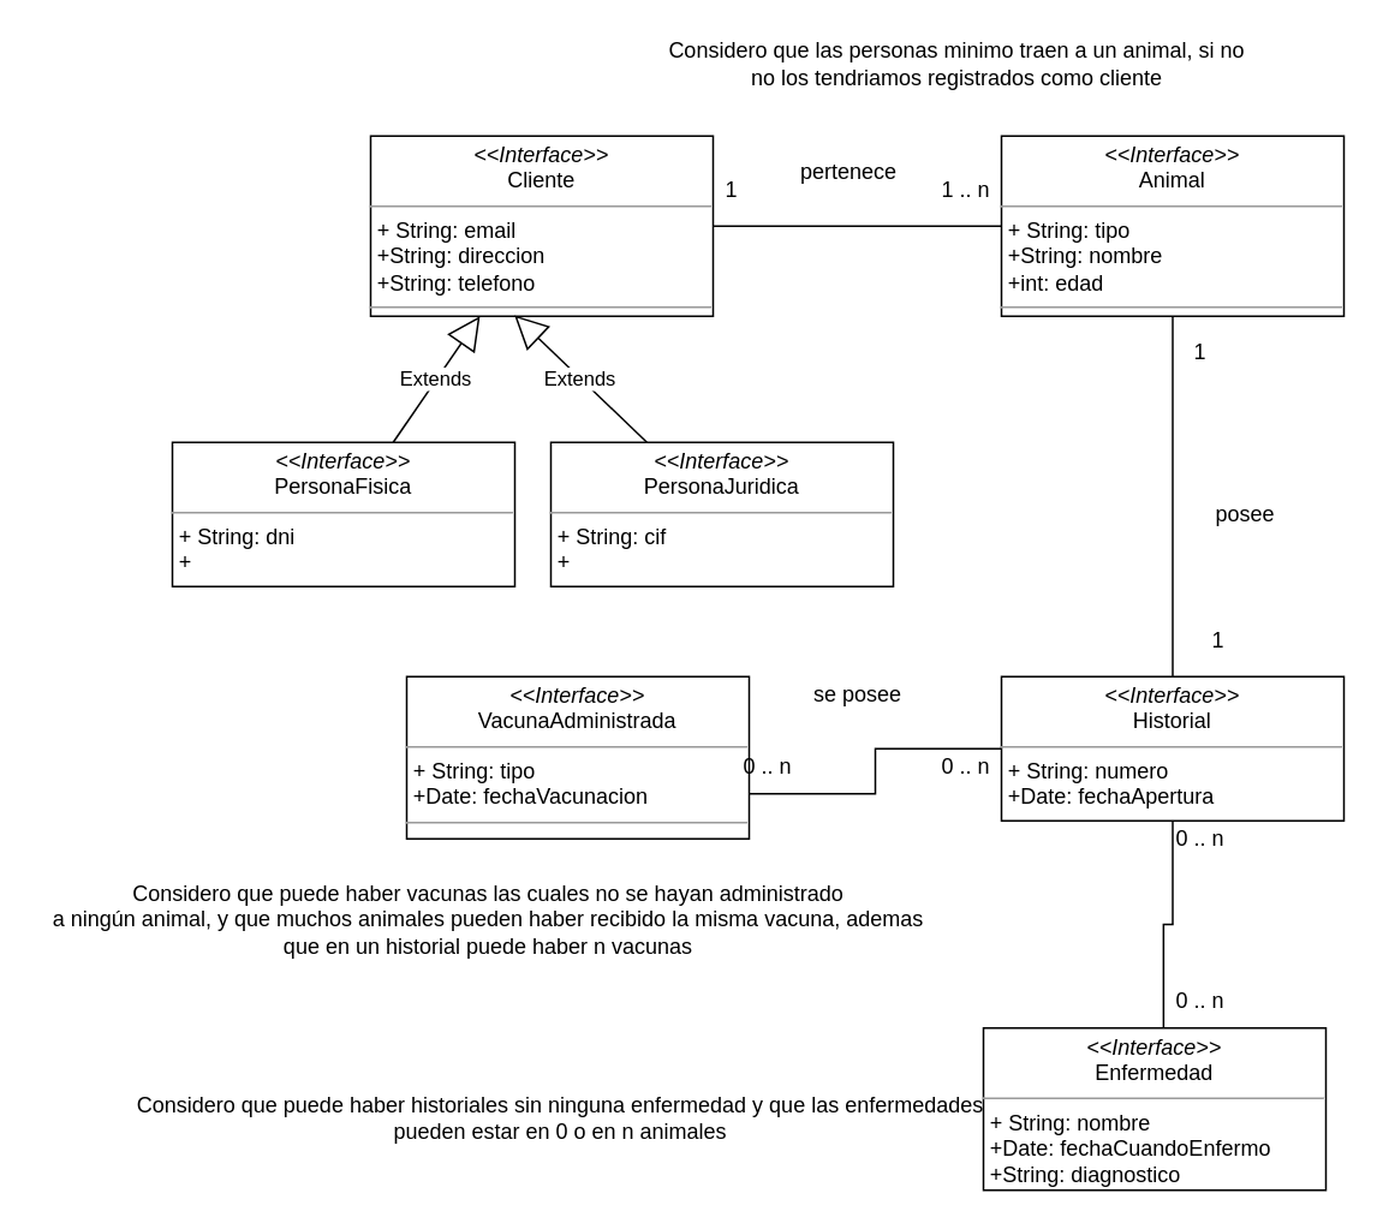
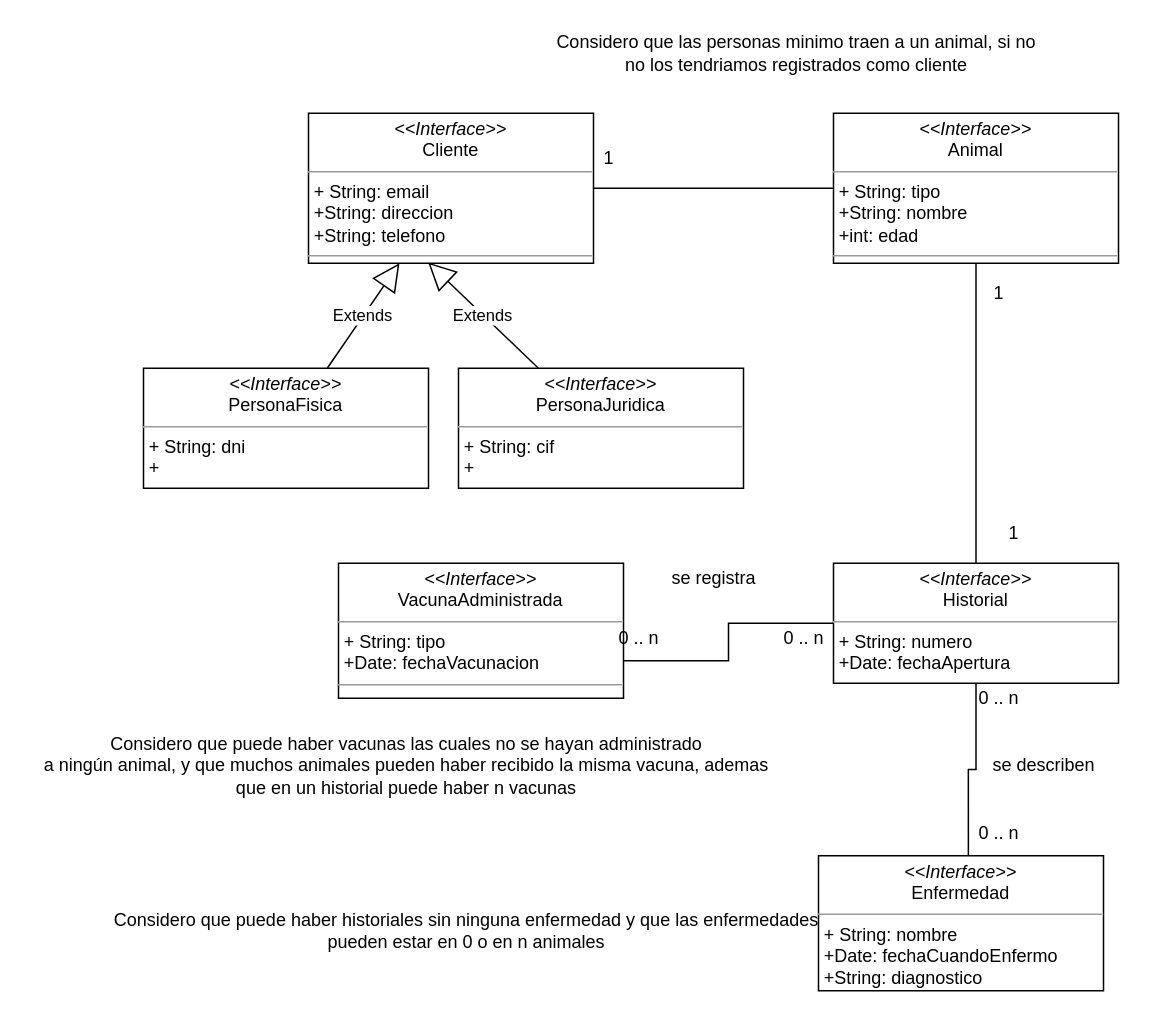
  <mxCell id="0" />
  <mxCell id="1" parent="0" />
  <mxCell id="2" style="edgeStyle=orthogonalEdgeStyle;rounded=0;orthogonalLoop=1;jettySize=auto;html=1;exitX=1;exitY=0.5;exitDx=0;exitDy=0;entryX=0.684;entryY=0.5;entryDx=0;entryDy=0;entryPerimeter=0;" edge="1" parent="1" source="3" target="9"><mxGeometry relative="1" as="geometry" /></mxCell>
  <mxCell id="3" value="&lt;p style=&quot;margin: 0px ; margin-top: 4px ; text-align: center&quot;&gt;&lt;i&gt;&amp;lt;&amp;lt;Interface&amp;gt;&amp;gt;&lt;/i&gt;&lt;br&gt;Cliente&lt;/p&gt;&lt;hr size=&quot;1&quot;&gt;&lt;p style=&quot;margin: 0px ; margin-left: 4px&quot;&gt;+ String: email&lt;/p&gt;&lt;p style=&quot;margin: 0px ; margin-left: 4px&quot;&gt;+String: direccion&lt;/p&gt;&lt;p style=&quot;margin: 0px ; margin-left: 4px&quot;&gt;+String: telefono&lt;br&gt;&lt;/p&gt;&lt;hr size=&quot;1&quot;&gt;&lt;p style=&quot;margin: 0px ; margin-left: 4px&quot;&gt;+ method1(Type): Type&lt;br&gt;+ method2(Type, Type): Type&lt;/p&gt;" style="verticalAlign=top;align=left;overflow=fill;fontSize=12;fontFamily=Helvetica;html=1;" vertex="1" parent="1"><mxGeometry x="205" y="75" width="190" height="100" as="geometry" /></mxCell>
  <mxCell id="4" value="&lt;p style=&quot;margin: 0px ; margin-top: 4px ; text-align: center&quot;&gt;&lt;i&gt;&amp;lt;&amp;lt;Interface&amp;gt;&amp;gt;&lt;/i&gt;&lt;br&gt;PersonaFisica&lt;/p&gt;&lt;hr size=&quot;1&quot;&gt;&lt;p style=&quot;margin: 0px ; margin-left: 4px&quot;&gt;+ String: dni&lt;/p&gt;&lt;p style=&quot;margin: 0px ; margin-left: 4px&quot;&gt;+&lt;br&gt;&lt;/p&gt;&lt;hr size=&quot;1&quot;&gt;&lt;p style=&quot;margin: 0px ; margin-left: 4px&quot;&gt;+ method1(Type): Type&lt;br&gt;+ method2(Type, Type): Type&lt;/p&gt;" style="verticalAlign=top;align=left;overflow=fill;fontSize=12;fontFamily=Helvetica;html=1;" vertex="1" parent="1"><mxGeometry x="95" y="245" width="190" height="80" as="geometry" /></mxCell>
  <mxCell id="5" value="&lt;p style=&quot;margin: 0px ; margin-top: 4px ; text-align: center&quot;&gt;&lt;i&gt;&amp;lt;&amp;lt;Interface&amp;gt;&amp;gt;&lt;/i&gt;&lt;br&gt;PersonaJuridica&lt;/p&gt;&lt;hr size=&quot;1&quot;&gt;&lt;p style=&quot;margin: 0px ; margin-left: 4px&quot;&gt;+ String: cif&lt;/p&gt;&lt;p style=&quot;margin: 0px ; margin-left: 4px&quot;&gt;+&lt;br&gt;&lt;/p&gt;&lt;hr size=&quot;1&quot;&gt;&lt;p style=&quot;margin: 0px ; margin-left: 4px&quot;&gt;+ method1(Type): Type&lt;br&gt;+ method2(Type, Type): Type&lt;/p&gt;" style="verticalAlign=top;align=left;overflow=fill;fontSize=12;fontFamily=Helvetica;html=1;" vertex="1" parent="1"><mxGeometry x="305" y="245" width="190" height="80" as="geometry" /></mxCell>
  <mxCell id="6" value="Extends" style="endArrow=block;endSize=16;endFill=0;html=1;" edge="1" parent="1" source="4" target="3"><mxGeometry width="160" relative="1" as="geometry"><mxPoint x="305" y="415" as="sourcePoint" /><mxPoint x="465" y="415" as="targetPoint" /></mxGeometry></mxCell>
  <mxCell id="7" value="Extends" style="endArrow=block;endSize=16;endFill=0;html=1;entryX=0.42;entryY=0.995;entryDx=0;entryDy=0;entryPerimeter=0;" edge="1" parent="1" source="5" target="3"><mxGeometry width="160" relative="1" as="geometry"><mxPoint x="225.882" y="255" as="sourcePoint" /><mxPoint x="284.118" y="165" as="targetPoint" /></mxGeometry></mxCell>
  <mxCell id="8" style="edgeStyle=orthogonalEdgeStyle;rounded=0;orthogonalLoop=1;jettySize=auto;html=1;exitX=0.5;exitY=1;exitDx=0;exitDy=0;entryX=0.5;entryY=0.692;entryDx=0;entryDy=0;entryPerimeter=0;" edge="1" parent="1" source="9" target="15"><mxGeometry relative="1" as="geometry" /></mxCell>
  <mxCell id="9" value="&lt;p style=&quot;margin: 0px ; margin-top: 4px ; text-align: center&quot;&gt;&lt;i&gt;&amp;lt;&amp;lt;Interface&amp;gt;&amp;gt;&lt;/i&gt;&lt;br&gt;Animal&lt;/p&gt;&lt;hr size=&quot;1&quot;&gt;&lt;p style=&quot;margin: 0px ; margin-left: 4px&quot;&gt;+ String: tipo&lt;br&gt;&lt;/p&gt;&lt;p style=&quot;margin: 0px ; margin-left: 4px&quot;&gt;+String: nombre&lt;br&gt;&lt;/p&gt;&lt;p style=&quot;margin: 0px ; margin-left: 4px&quot;&gt;+int: edad&lt;br&gt;&lt;/p&gt;&lt;hr size=&quot;1&quot;&gt;&lt;p style=&quot;margin: 0px ; margin-left: 4px&quot;&gt;+ method1(Type): Type&lt;br&gt;+ method2(Type, Type): Type&lt;/p&gt;" style="verticalAlign=top;align=left;overflow=fill;fontSize=12;fontFamily=Helvetica;html=1;" vertex="1" parent="1"><mxGeometry x="555" y="75" width="190" height="100" as="geometry" /></mxCell>
  <mxCell id="10" value="1" style="text;html=1;align=center;verticalAlign=middle;resizable=0;points=[];autosize=1;" vertex="1" parent="1"><mxGeometry x="395" y="95" width="20" height="20" as="geometry" /></mxCell>
- <mxCell id="11" value="1 .. n" style="text;html=1;align=center;verticalAlign=middle;resizable=0;points=[];autosize=1;" vertex="1" parent="1"><mxGeometry x="515" y="95" width="40" height="20" as="geometry" /></mxCell>
  <mxCell id="12" value="&lt;div&gt;Considero que las personas minimo traen a un animal, si no&lt;/div&gt;&lt;div&gt; no los tendriamos registrados como cliente&lt;/div&gt;" style="text;html=1;align=center;verticalAlign=middle;resizable=0;points=[];autosize=1;" vertex="1" parent="1"><mxGeometry x="365" y="20" width="330" height="30" as="geometry" /></mxCell>
  <mxCell id="13" style="edgeStyle=orthogonalEdgeStyle;rounded=0;orthogonalLoop=1;jettySize=auto;html=1;exitX=0;exitY=0.5;exitDx=0;exitDy=0;entryX=0.053;entryY=0.722;entryDx=0;entryDy=0;entryPerimeter=0;" edge="1" parent="1" source="15" target="16"><mxGeometry relative="1" as="geometry" /></mxCell>
  <mxCell id="14" style="edgeStyle=orthogonalEdgeStyle;rounded=0;orthogonalLoop=1;jettySize=auto;html=1;exitX=0.5;exitY=1;exitDx=0;exitDy=0;entryX=0.526;entryY=0.722;entryDx=0;entryDy=0;entryPerimeter=0;" edge="1" parent="1" source="15" target="22"><mxGeometry relative="1" as="geometry" /></mxCell>
  <mxCell id="15" value="&lt;p style=&quot;margin: 0px ; margin-top: 4px ; text-align: center&quot;&gt;&lt;i&gt;&amp;lt;&amp;lt;Interface&amp;gt;&amp;gt;&lt;/i&gt;&lt;br&gt;Historial&lt;/p&gt;&lt;hr size=&quot;1&quot;&gt;&lt;p style=&quot;margin: 0px ; margin-left: 4px&quot;&gt;+ String: numero&lt;br&gt;&lt;/p&gt;&lt;p style=&quot;margin: 0px ; margin-left: 4px&quot;&gt;+Date: fechaApertura&lt;br&gt;&lt;/p&gt;&lt;hr size=&quot;1&quot;&gt;&lt;p style=&quot;margin: 0px ; margin-left: 4px&quot;&gt;+ method1(Type): Type&lt;br&gt;+ method2(Type, Type): Type&lt;/p&gt;" style="verticalAlign=top;align=left;overflow=fill;fontSize=12;fontFamily=Helvetica;html=1;" vertex="1" parent="1"><mxGeometry x="555" y="375" width="190" height="80" as="geometry" /></mxCell>
  <mxCell id="16" value="&lt;p style=&quot;margin: 0px ; margin-top: 4px ; text-align: center&quot;&gt;&lt;i&gt;&amp;lt;&amp;lt;Interface&amp;gt;&amp;gt;&lt;/i&gt;&lt;br&gt;VacunaAdministrada&lt;/p&gt;&lt;hr size=&quot;1&quot;&gt;&lt;p style=&quot;margin: 0px ; margin-left: 4px&quot;&gt;+ String: tipo&lt;br&gt;&lt;/p&gt;&lt;p style=&quot;margin: 0px ; margin-left: 4px&quot;&gt;+Date: fechaVacunacion&lt;br&gt;&lt;/p&gt;&lt;hr size=&quot;1&quot;&gt;&lt;p style=&quot;margin: 0px ; margin-left: 4px&quot;&gt;+ method1(Type): Type&lt;br&gt;+ method2(Type, Type): Type&lt;/p&gt;" style="verticalAlign=top;align=left;overflow=fill;fontSize=12;fontFamily=Helvetica;html=1;" vertex="1" parent="1"><mxGeometry x="225" y="375" width="190" height="90" as="geometry" /></mxCell>
  <mxCell id="17" value="1" style="text;html=1;align=center;verticalAlign=middle;resizable=0;points=[];autosize=1;" vertex="1" parent="1"><mxGeometry x="665" y="345" width="20" height="20" as="geometry" /></mxCell>
  <mxCell id="18" value="1" style="text;html=1;align=center;verticalAlign=middle;resizable=0;points=[];autosize=1;" vertex="1" parent="1"><mxGeometry x="655" y="185" width="20" height="20" as="geometry" /></mxCell>
  <mxCell id="19" value="0 .. n" style="text;html=1;align=center;verticalAlign=middle;resizable=0;points=[];autosize=1;" vertex="1" parent="1"><mxGeometry x="405" y="415" width="40" height="20" as="geometry" /></mxCell>
  <mxCell id="20" value="0 .. n" style="text;html=1;align=center;verticalAlign=middle;resizable=0;points=[];autosize=1;" vertex="1" parent="1"><mxGeometry x="515" y="415" width="40" height="20" as="geometry" /></mxCell>
  <mxCell id="21" value="&lt;div&gt;Considero que puede haber vacunas las cuales no se hayan administrado&lt;/div&gt;&lt;div&gt;a ningún animal, y que muchos animales pueden haber recibido la misma vacuna, ademas&lt;/div&gt;&lt;div&gt;que en un historial puede haber n vacunas&lt;br&gt;&lt;/div&gt;" style="text;html=1;align=center;verticalAlign=middle;resizable=0;points=[];autosize=1;" vertex="1" parent="1"><mxGeometry x="20" y="485" width="500" height="50" as="geometry" /></mxCell>
  <mxCell id="22" value="&lt;p style=&quot;margin: 0px ; margin-top: 4px ; text-align: center&quot;&gt;&lt;i&gt;&amp;lt;&amp;lt;Interface&amp;gt;&amp;gt;&lt;/i&gt;&lt;br&gt;Enfermedad&lt;/p&gt;&lt;hr size=&quot;1&quot;&gt;&lt;p style=&quot;margin: 0px ; margin-left: 4px&quot;&gt;+ String: nombre&lt;br&gt;&lt;/p&gt;&lt;p style=&quot;margin: 0px ; margin-left: 4px&quot;&gt;+Date: fechaCuandoEnfermo&lt;/p&gt;&lt;p style=&quot;margin: 0px ; margin-left: 4px&quot;&gt;+String: diagnostico&lt;br&gt;&lt;/p&gt;&lt;hr size=&quot;1&quot;&gt;&lt;p style=&quot;margin: 0px ; margin-left: 4px&quot;&gt;+ method1(Type): Type&lt;br&gt;+ method2(Type, Type): Type&lt;/p&gt;" style="verticalAlign=top;align=left;overflow=fill;fontSize=12;fontFamily=Helvetica;html=1;" vertex="1" parent="1"><mxGeometry x="545" y="570" width="190" height="90" as="geometry" /></mxCell>
  <mxCell id="23" value="0 .. n" style="text;html=1;align=center;verticalAlign=middle;resizable=0;points=[];autosize=1;" vertex="1" parent="1"><mxGeometry x="645" y="545" width="40" height="20" as="geometry" /></mxCell>
  <mxCell id="24" value="0 .. n" style="text;html=1;align=center;verticalAlign=middle;resizable=0;points=[];autosize=1;" vertex="1" parent="1"><mxGeometry x="645" y="455" width="40" height="20" as="geometry" /></mxCell>
  <mxCell id="25" value="&lt;div&gt;Considero que puede haber historiales sin ninguna enfermedad y que las enfermedades&lt;/div&gt;&lt;div&gt;pueden estar en 0 o en n animales&lt;br&gt;&lt;/div&gt;" style="text;html=1;align=center;verticalAlign=middle;resizable=0;points=[];autosize=1;" vertex="1" parent="1"><mxGeometry x="70" y="605" width="480" height="30" as="geometry" /></mxCell>
- <mxCell id="26" value="pertenece" style="text;html=1;align=center;verticalAlign=middle;resizable=0;points=[];autosize=1;" vertex="1" parent="1"><mxGeometry x="435" y="85" width="70" height="20" as="geometry" /></mxCell>
- <mxCell id="27" value="posee" style="text;html=1;align=center;verticalAlign=middle;resizable=0;points=[];autosize=1;" vertex="1" parent="1"><mxGeometry x="665" y="275" width="50" height="20" as="geometry" /></mxCell>
- <mxCell id="28" value="se posee" style="text;html=1;align=center;verticalAlign=middle;resizable=0;points=[];autosize=1;" vertex="1" parent="1"><mxGeometry x="440" y="375" width="70" height="20" as="geometry" /></mxCell>
+ <mxCell id="28" value="se registra" style="text;html=1;align=center;verticalAlign=middle;resizable=0;points=[];autosize=1;" vertex="1" parent="1"><mxGeometry x="440" y="375" width="70" height="20" as="geometry" /></mxCell>
+ <mxCell id="29" value="se describen" style="text;html=1;align=center;verticalAlign=middle;resizable=0;points=[];autosize=1;" vertex="1" parent="1"><mxGeometry x="655" y="500" width="80" height="20" as="geometry" /></mxCell>
